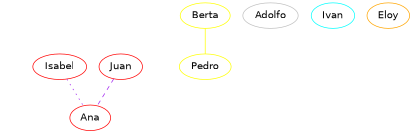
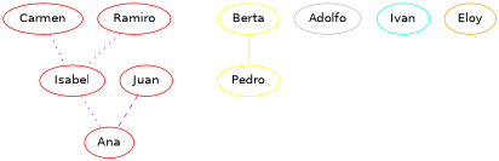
  strict graph {
    fontname="DejaVu Sans"
    node [color=red fontname="DejaVu Sans"]
    edge [color=purple fontname="DejaVu Sans" style=dotted]
    n1 [label=Ana]
    n2 [color=yellow label=Berta]
    n3 [color=yellow label=Pedro]
    n4 [color=gray label=Adolfo]
    n5 [color=cyan label=Ivan]
+   n6 [label=Carmen]
    n7 [label=Isabel]
    n8 [label=Juan]
+   n9 [label=Ramiro]
    n10 [color=orange label=Eloy]
    n2 -- n3 [color=yellow style=""]
+   n6 -- n7 [color=darkgreen]
    n7 -- n1
    n8 -- n1 [style=dashed]
+   n9 -- n7
  }
